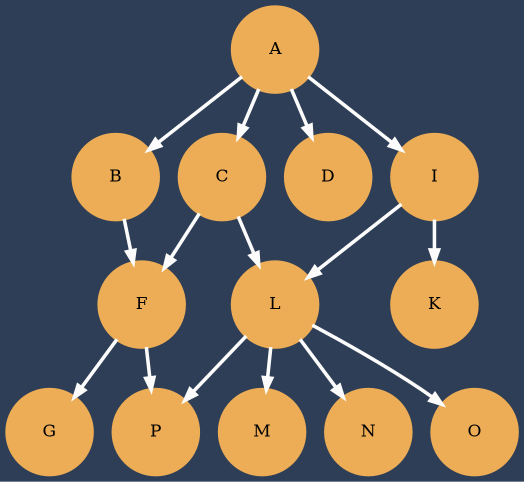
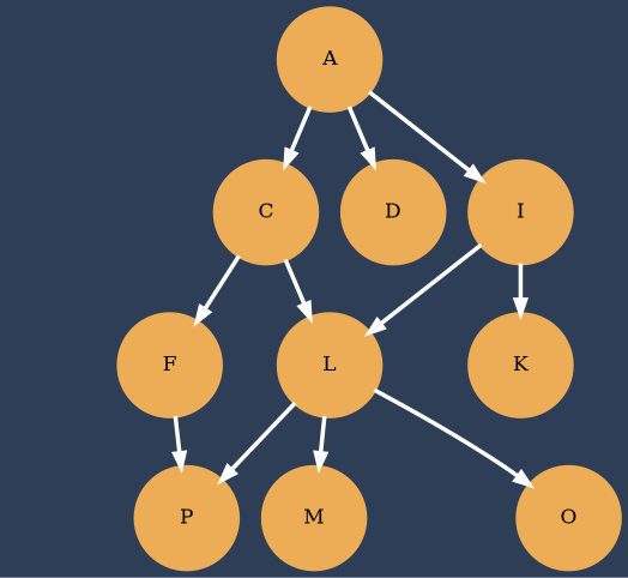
  digraph {
    bgcolor="#2e3e56"
    node [color="#edad56" fizedsize=true penwidth=3 shape=circle style=filled]
    edge [color="#fcfcfc" fontcolor=white fontname="helvetica Neue Ultra Light" penwidth=3]
    A [width=1]
-   B [width=1]
    C [width=1]
    D [width=1]
    I [width=1]
    F [width=1]
    L [width=1]
    K [width=1]
-   G [width=1]
    P [width=1]
    M [width=1]
-   N [width=1]
    O [width=1]
-   A -> B
    A -> C
    A -> D
    A -> I
-   B -> F
    C -> F
    C -> L
    I -> L
    I -> K
-   F -> G
    F -> P
    L -> P
    L -> M
-   L -> N
    L -> O
  }
